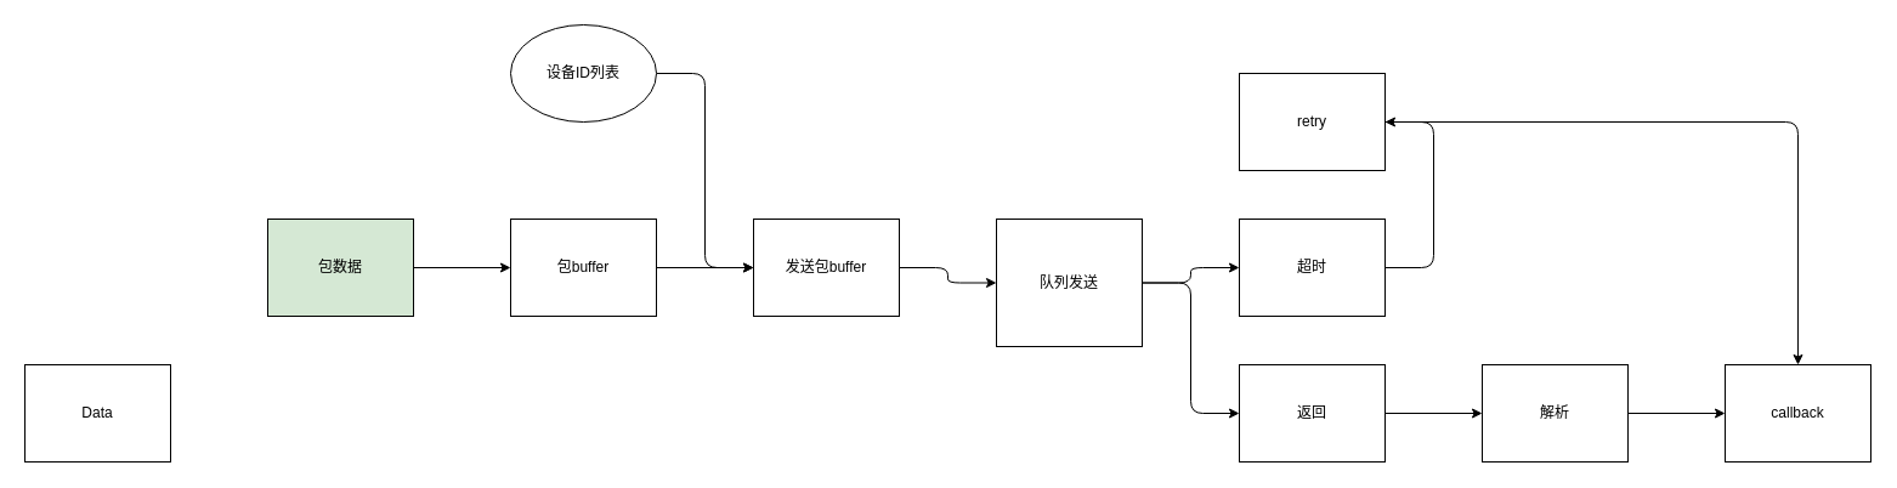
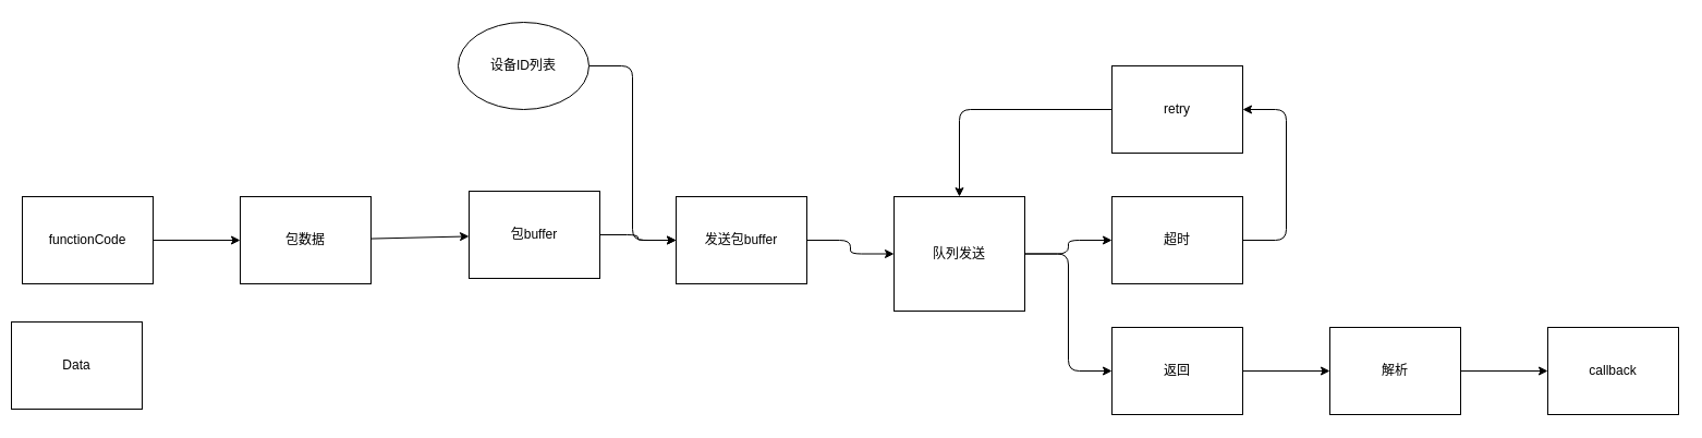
  <mxCell id="0" />
  <mxCell id="1" parent="0" />
  <mxCell id="2" style="edgeStyle=orthogonalEdgeStyle;html=1;entryX=0;entryY=0.5;entryDx=0;entryDy=0;" parent="1" source="3" target="9" edge="1"><mxGeometry relative="1" as="geometry" /></mxCell>
  <mxCell id="3" value="设备ID列表" style="ellipse;whiteSpace=wrap;html=1;" parent="1" vertex="1"><mxGeometry x="420" y="20" width="120" height="80" as="geometry" /></mxCell>
  <mxCell id="4" style="edgeStyle=orthogonalEdgeStyle;html=1;" parent="1" source="5" target="9" edge="1"><mxGeometry relative="1" as="geometry" /></mxCell>
- <mxCell id="5" value="包buffer" style="rounded=0;whiteSpace=wrap;html=1;" parent="1" vertex="1"><mxGeometry x="420" y="180" width="120" height="80" as="geometry" /></mxCell>
+ <mxCell id="5" value="包buffer" style="rounded=0;whiteSpace=wrap;html=1;" parent="1" vertex="1"><mxGeometry x="430" y="175" width="120" height="80" as="geometry" /></mxCell>
  <mxCell id="6" style="edgeStyle=none;html=1;" parent="1" source="7" target="5" edge="1"><mxGeometry relative="1" as="geometry" /></mxCell>
- <mxCell id="7" value="包数据" style="rounded=0;whiteSpace=wrap;html=1;fillColor=#d5e8d4;" parent="1" vertex="1"><mxGeometry x="220" y="180" width="120" height="80" as="geometry" /></mxCell>
+ <mxCell id="7" value="包数据" style="rounded=0;whiteSpace=wrap;html=1;" parent="1" vertex="1"><mxGeometry x="220" y="180" width="120" height="80" as="geometry" /></mxCell>
  <mxCell id="8" style="edgeStyle=orthogonalEdgeStyle;html=1;" parent="1" source="9" target="12" edge="1"><mxGeometry relative="1" as="geometry" /></mxCell>
  <mxCell id="9" value="发送包buffer" style="rounded=0;whiteSpace=wrap;html=1;" parent="1" vertex="1"><mxGeometry x="620" y="180" width="120" height="80" as="geometry" /></mxCell>
  <mxCell id="10" style="edgeStyle=orthogonalEdgeStyle;html=1;" parent="1" source="12" target="14" edge="1"><mxGeometry relative="1" as="geometry" /></mxCell>
  <mxCell id="11" style="edgeStyle=orthogonalEdgeStyle;html=1;entryX=0;entryY=0.5;entryDx=0;entryDy=0;" parent="1" source="12" target="16" edge="1"><mxGeometry relative="1" as="geometry" /></mxCell>
  <mxCell id="12" value="队列发送" style="rounded=0;whiteSpace=wrap;html=1;" parent="1" vertex="1"><mxGeometry x="820" y="180" width="120" height="105" as="geometry" /></mxCell>
  <mxCell id="13" style="edgeStyle=orthogonalEdgeStyle;html=1;entryX=1;entryY=0.5;entryDx=0;entryDy=0;" parent="1" source="14" target="18" edge="1"><mxGeometry relative="1" as="geometry"><Array as="points"><mxPoint x="1180" y="220" /><mxPoint x="1180" y="100" /></Array></mxGeometry></mxCell>
  <mxCell id="14" value="超时" style="rounded=0;whiteSpace=wrap;html=1;" parent="1" vertex="1"><mxGeometry x="1020" y="180" width="120" height="80" as="geometry" /></mxCell>
  <mxCell id="15" style="edgeStyle=orthogonalEdgeStyle;html=1;" parent="1" source="16" target="20" edge="1"><mxGeometry relative="1" as="geometry" /></mxCell>
  <mxCell id="16" value="返回" style="rounded=0;whiteSpace=wrap;html=1;" parent="1" vertex="1"><mxGeometry x="1020" y="300" width="120" height="80" as="geometry" /></mxCell>
- <mxCell id="17" style="edgeStyle=orthogonalEdgeStyle;html=1;" parent="1" source="18" target="21" edge="1"><mxGeometry relative="1" as="geometry" /></mxCell>
+ <mxCell id="17" style="edgeStyle=orthogonalEdgeStyle;html=1;entryX=0.5;entryY=0;entryDx=0;entryDy=0;" parent="1" source="18" target="12" edge="1"><mxGeometry relative="1" as="geometry" /></mxCell>
  <mxCell id="18" value="retry" style="rounded=0;whiteSpace=wrap;html=1;" parent="1" vertex="1"><mxGeometry x="1020" y="60" width="120" height="80" as="geometry" /></mxCell>
  <mxCell id="19" style="edgeStyle=orthogonalEdgeStyle;html=1;" parent="1" source="20" target="21" edge="1"><mxGeometry relative="1" as="geometry" /></mxCell>
  <mxCell id="20" value="解析" style="rounded=0;whiteSpace=wrap;html=1;" parent="1" vertex="1"><mxGeometry x="1220" y="300" width="120" height="80" as="geometry" /></mxCell>
  <mxCell id="21" value="callback" style="rounded=0;whiteSpace=wrap;html=1;" parent="1" vertex="1"><mxGeometry x="1420" y="300" width="120" height="80" as="geometry" /></mxCell>
- <mxCell id="24" value="Data" style="rounded=0;whiteSpace=wrap;html=1;" vertex="1" parent="1"><mxGeometry x="20" y="300" width="120" height="80" as="geometry" /></mxCell>
+ <mxCell id="22" style="edgeStyle=none;html=1;" edge="1" parent="1" source="23" target="7"><mxGeometry relative="1" as="geometry" /></mxCell>
+ <mxCell id="23" value="functionCode" style="rounded=0;whiteSpace=wrap;html=1;" vertex="1" parent="1"><mxGeometry x="20" y="180" width="120" height="80" as="geometry" /></mxCell>
+ <mxCell id="24" value="Data" style="rounded=0;whiteSpace=wrap;html=1;" vertex="1" parent="1"><mxGeometry x="10" y="295" width="120" height="80" as="geometry" /></mxCell>
